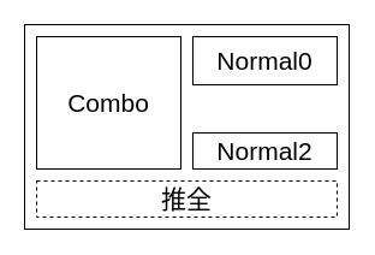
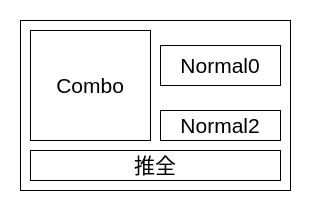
  <mxCell id="0" />
  <mxCell id="1" parent="0" />
  <mxCell id="2" value="" style="rounded=0;whiteSpace=wrap;html=1;fontSize=21;" vertex="1" parent="1"><mxGeometry x="20" y="20" width="270" height="170" as="geometry" /></mxCell>
  <mxCell id="3" value="Combo" style="rounded=0;whiteSpace=wrap;html=1;fontSize=21;" vertex="1" parent="1"><mxGeometry x="30" y="30" width="120" height="110" as="geometry" /></mxCell>
- <mxCell id="4" value="Normal0" style="rounded=0;whiteSpace=wrap;html=1;fontSize=21;" vertex="1" parent="1"><mxGeometry x="160" y="30" width="120" height="40" as="geometry" /></mxCell>
- <mxCell id="5" value="推全" style="rounded=0;whiteSpace=wrap;html=1;fontSize=21;dashed=1;" vertex="1" parent="1"><mxGeometry x="30" y="150" width="250" height="30" as="geometry" /></mxCell>
+ <mxCell id="4" value="Normal0" style="rounded=0;whiteSpace=wrap;html=1;fontSize=21;" vertex="1" parent="1"><mxGeometry x="160" y="45" width="120" height="40" as="geometry" /></mxCell>
+ <mxCell id="5" value="推全" style="rounded=0;whiteSpace=wrap;html=1;fontSize=21;" vertex="1" parent="1"><mxGeometry x="30" y="150" width="250" height="30" as="geometry" /></mxCell>
  <mxCell id="6" value="Normal2" style="rounded=0;whiteSpace=wrap;html=1;fontSize=21;" vertex="1" parent="1"><mxGeometry x="160" y="110" width="120" height="30" as="geometry" /></mxCell>
